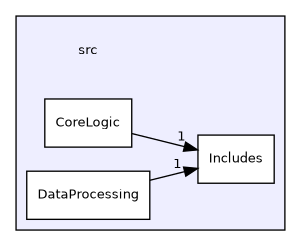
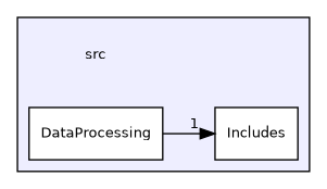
  digraph {
    compound=true
    rankdir=LR
    node [fontname=Helvetica fontsize=10 shape=box fillcolor=white style=filled]
    edge [headlabel=1 labeldistance=1.5 labelfontname=Helvetica labelfontsize=10]
    n1 [label=src shape=plaintext fillcolor="" style=""]
-   n2 [label=CoreLogic]
    n3 [label=DataProcessing]
    n4 [label=Includes]
    subgraph cluster_1 {
      bgcolor="#eeeeff"
      pencolor=black
      n1
-     n2
      n3
      n4
    }
-   n2 -> n4
    n3 -> n4
  }
